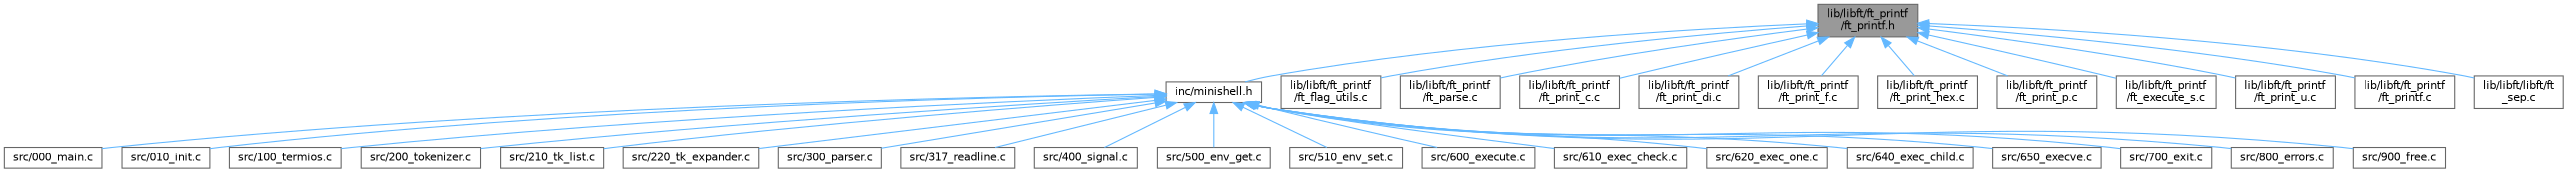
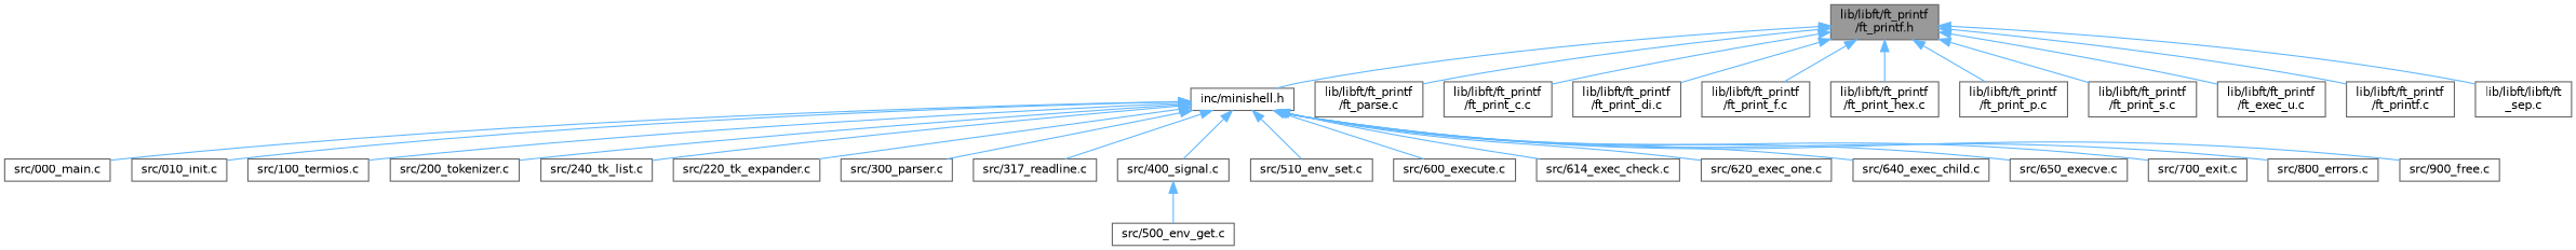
  digraph {
    node [color=grey40 fillcolor=white fontname=Helvetica fontsize=10 shape=box style=filled]
    edge [color=steelblue1 dir=back fontname=Helvetica fontsize=10 labelfontname=Helvetica labelfontsize=10 style=solid]
    n1 [color=gray40 fillcolor=grey60 fontcolor=black height=0.2 label="lib/libft/ft_printf\l/ft_printf.h" width=0.4]
    n2 [height=0.2 label="inc/minishell.h" width=0.4]
-   n3 [height=0.2 label="lib/libft/ft_printf\l/ft_flag_utils.c" width=0.4]
    n4 [height=0.2 label="lib/libft/ft_printf\l/ft_parse.c" width=0.4]
    n5 [height=0.2 label="lib/libft/ft_printf\l/ft_print_c.c" width=0.4]
    n6 [height=0.2 label="lib/libft/ft_printf\l/ft_print_di.c" width=0.4]
    n7 [height=0.2 label="lib/libft/ft_printf\l/ft_print_f.c" width=0.4]
    n8 [height=0.2 label="lib/libft/ft_printf\l/ft_print_hex.c" width=0.4]
    n9 [height=0.2 label="lib/libft/ft_printf\l/ft_print_p.c" width=0.4]
-   n10 [height=0.2 label="lib/libft/ft_printf\l/ft_execute_s.c" width=0.4]
-   n11 [height=0.2 label="lib/libft/ft_printf\l/ft_print_u.c" width=0.4]
+   n10 [height=0.2 label="lib/libft/ft_printf\l/ft_print_s.c" width=0.4]
+   n11 [height=0.2 label="lib/libft/ft_printf\l/ft_exec_u.c" width=0.4]
    n12 [height=0.2 label="lib/libft/ft_printf\l/ft_printf.c" width=0.4]
    n13 [height=0.2 label="lib/libft/libft/ft\l_sep.c" width=0.4]
    n14 [height=0.2 label="src/000_main.c" width=0.4]
    n15 [height=0.2 label="src/010_init.c" width=0.4]
    n16 [height=0.2 label="src/100_termios.c" width=0.4]
    n17 [height=0.2 label="src/200_tokenizer.c" width=0.4]
-   n18 [height=0.2 label="src/210_tk_list.c" width=0.4]
+   n18 [height=0.2 label="src/240_tk_list.c" width=0.4]
    n19 [height=0.2 label="src/220_tk_expander.c" width=0.4]
    n20 [height=0.2 label="src/300_parser.c" width=0.4]
    n21 [height=0.2 label="src/317_readline.c" width=0.4]
    n22 [height=0.2 label="src/400_signal.c" width=0.4]
    n23 [height=0.2 label="src/500_env_get.c" width=0.4]
    n24 [height=0.2 label="src/510_env_set.c" width=0.4]
    n25 [height=0.2 label="src/600_execute.c" width=0.4]
-   n26 [height=0.2 label="src/610_exec_check.c" width=0.4]
+   n26 [height=0.2 label="src/614_exec_check.c" width=0.4]
    n27 [height=0.2 label="src/620_exec_one.c" width=0.4]
    n28 [height=0.2 label="src/640_exec_child.c" width=0.4]
    n29 [height=0.2 label="src/650_execve.c" width=0.4]
    n30 [height=0.2 label="src/700_exit.c" width=0.4]
    n31 [height=0.2 label="src/800_errors.c" width=0.4]
    n32 [height=0.2 label="src/900_free.c" width=0.4]
    n1 -> n2
-   n1 -> n3
    n1 -> n4
    n1 -> n5
    n1 -> n6
    n1 -> n7
    n1 -> n8
    n1 -> n9
    n1 -> n10
    n1 -> n11
    n1 -> n12
    n1 -> n13
    n2 -> n14
    n2 -> n15
    n2 -> n16
    n2 -> n17
    n2 -> n18
    n2 -> n19
    n2 -> n20
    n2 -> n21
    n2 -> n22
-   n2 -> n23
+   n22 -> n23
    n2 -> n24
    n2 -> n25
    n2 -> n26
    n2 -> n27
    n2 -> n28
    n2 -> n29
    n2 -> n30
    n2 -> n31
    n2 -> n32
  }
